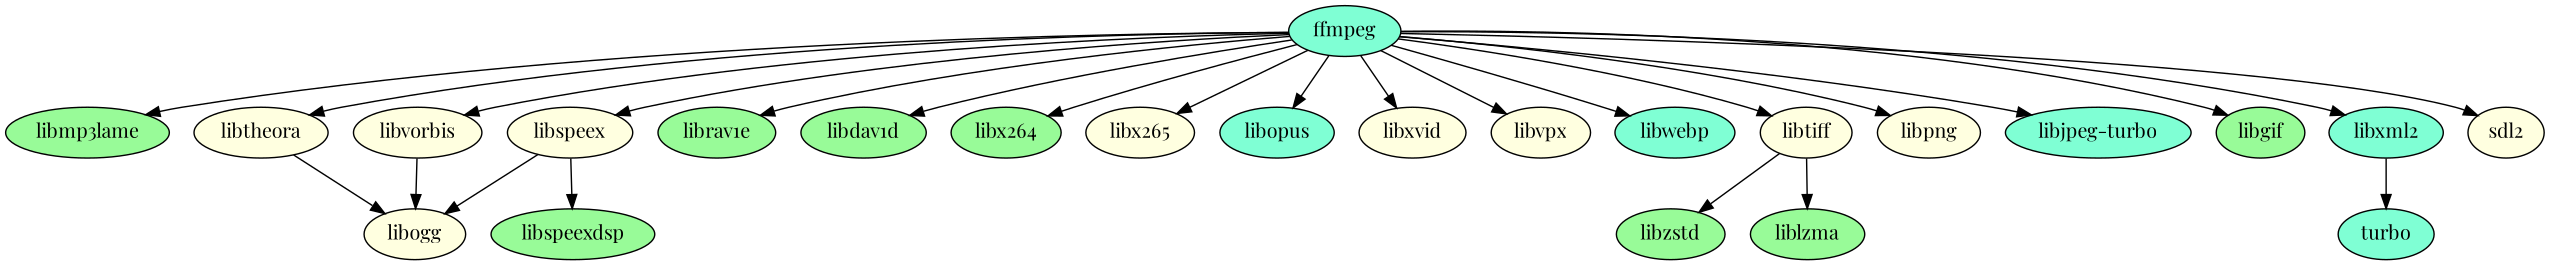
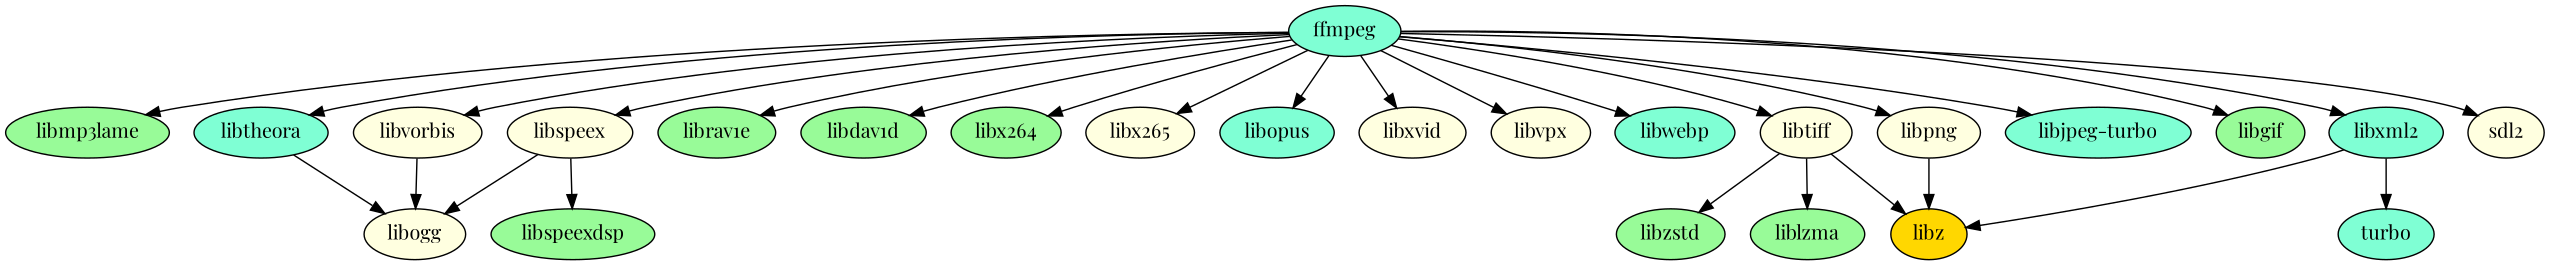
  digraph {
    fontname="Playfair Display"
    node [fillcolor=lightyellow fontname="Playfair Display" style=filled]
    edge [fontname="Playfair Display"]
    ffmpeg [fillcolor=aquamarine]
    libmp3lame [fillcolor=palegreen]
-   libtheora
+   libtheora [fillcolor=aquamarine]
    libvorbis
    libspeex
    librav1e [fillcolor=palegreen]
    libdav1d [fillcolor=palegreen]
    libx264 [fillcolor=palegreen]
    libx265
    libopus [fillcolor=aquamarine]
    libxvid
    libvpx
    libwebp [fillcolor=aquamarine]
    libtiff
    libpng
    "libjpeg-turbo" [fillcolor=aquamarine]
    libgif [fillcolor=palegreen]
    libxml2 [fillcolor=aquamarine]
    sdl2
    libogg
    libspeexdsp [fillcolor=palegreen]
+   libz [fillcolor=gold]
    libzstd [fillcolor=palegreen]
    liblzma [fillcolor=palegreen]
    n25 [fillcolor=aquamarine label=turbo]
    ffmpeg -> libmp3lame
    ffmpeg -> libtheora
    ffmpeg -> libvorbis
    ffmpeg -> libspeex
    ffmpeg -> librav1e
    ffmpeg -> libdav1d
    ffmpeg -> libx264
    ffmpeg -> libx265
    ffmpeg -> libopus
    ffmpeg -> libxvid
    ffmpeg -> libvpx
    ffmpeg -> libwebp
    ffmpeg -> libtiff
    ffmpeg -> libpng
    ffmpeg -> "libjpeg-turbo"
    ffmpeg -> libgif
    ffmpeg -> libxml2
    ffmpeg -> sdl2
    libtheora -> libogg
    libvorbis -> libogg
    libspeex -> libogg
    libspeex -> libspeexdsp
+   libtiff -> libz
    libtiff -> libzstd
    libtiff -> liblzma
+   libpng -> libz
+   libxml2 -> libz
    libxml2 -> n25
  }
